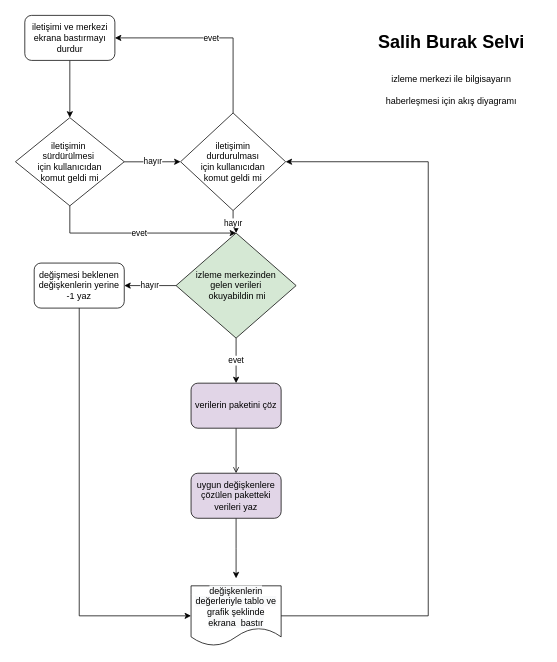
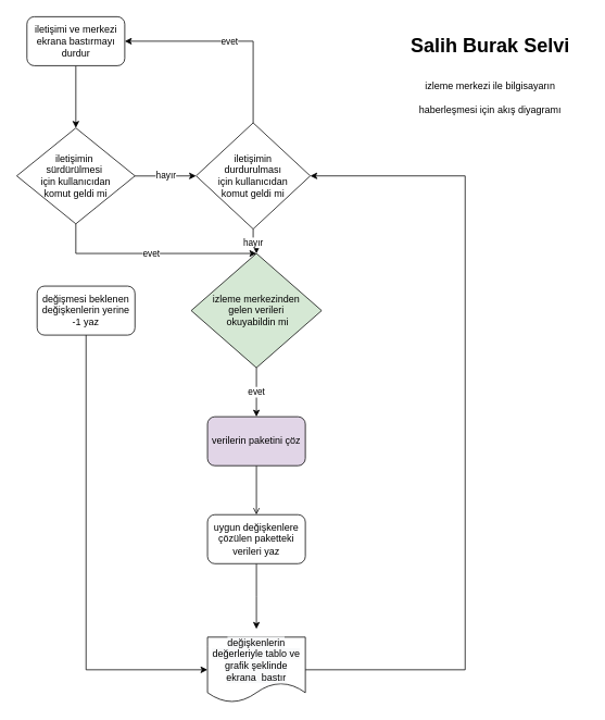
  <mxCell id="0" />
  <mxCell id="1" parent="0" />
  <mxCell id="2" value="evet" style="edgeStyle=orthogonalEdgeStyle;rounded=0;orthogonalLoop=1;jettySize=auto;html=1;" edge="1" parent="1" source="4" target="8"><mxGeometry relative="1" as="geometry" /></mxCell>
- <mxCell id="3" value="hayır" style="edgeStyle=orthogonalEdgeStyle;rounded=0;orthogonalLoop=1;jettySize=auto;html=1;" edge="1" parent="1" source="4" target="6"><mxGeometry relative="1" as="geometry" /></mxCell>
  <mxCell id="4" value="izleme merkezinden &lt;br&gt;gelen verileri&lt;br&gt;&amp;nbsp;okuyabildin mi" style="rhombus;whiteSpace=wrap;html=1;fillColor=#d5e8d4;" vertex="1" parent="1"><mxGeometry x="234" y="310" width="160" height="140" as="geometry" /></mxCell>
  <mxCell id="5" value="" style="edgeStyle=orthogonalEdgeStyle;rounded=0;orthogonalLoop=1;jettySize=auto;html=1;entryX=0;entryY=0.5;entryDx=0;entryDy=0;" edge="1" parent="1" source="6" target="12"><mxGeometry relative="1" as="geometry"><mxPoint x="500" y="830" as="targetPoint" /><Array as="points"><mxPoint x="105" y="820" /></Array></mxGeometry></mxCell>
  <mxCell id="6" value="değişmesi beklenen değişkenlerin yerine -1 yaz" style="rounded=1;whiteSpace=wrap;html=1;" vertex="1" parent="1"><mxGeometry x="45" y="350" width="120" height="60" as="geometry" /></mxCell>
  <mxCell id="7" value="" style="edgeStyle=orthogonalEdgeStyle;rounded=0;orthogonalLoop=1;jettySize=auto;html=1;endArrow=open;" edge="1" parent="1" source="8" target="10"><mxGeometry relative="1" as="geometry" /></mxCell>
  <mxCell id="8" value="verilerin paketini çöz" style="rounded=1;whiteSpace=wrap;html=1;fillColor=#e1d5e7;" vertex="1" parent="1"><mxGeometry x="254" y="510" width="120" height="60" as="geometry" /></mxCell>
  <mxCell id="9" value="" style="edgeStyle=orthogonalEdgeStyle;rounded=0;orthogonalLoop=1;jettySize=auto;html=1;" edge="1" parent="1" source="10"><mxGeometry relative="1" as="geometry"><mxPoint x="314" y="770" as="targetPoint" /></mxGeometry></mxCell>
- <mxCell id="10" value="uygun değişkenlere&lt;br&gt;çözülen paketteki verileri yaz" style="rounded=1;whiteSpace=wrap;html=1;fillColor=#e1d5e7;" vertex="1" parent="1"><mxGeometry x="254" y="630" width="120" height="60" as="geometry" /></mxCell>
+ <mxCell id="10" value="uygun değişkenlere&lt;br&gt;çözülen paketteki verileri yaz" style="rounded=1;whiteSpace=wrap;html=1;" vertex="1" parent="1"><mxGeometry x="254" y="630" width="120" height="60" as="geometry" /></mxCell>
  <mxCell id="11" value="" style="edgeStyle=orthogonalEdgeStyle;rounded=0;orthogonalLoop=1;jettySize=auto;html=1;entryX=1;entryY=0.5;entryDx=0;entryDy=0;" edge="1" parent="1" source="12" target="17"><mxGeometry relative="1" as="geometry"><mxPoint x="480" y="370" as="targetPoint" /><Array as="points"><mxPoint x="570" y="820" /><mxPoint x="570" y="215" /></Array></mxGeometry></mxCell>
  <mxCell id="12" value="&#10;&#10;&lt;span style=&quot;color: rgb(0, 0, 0); font-family: helvetica; font-size: 12px; font-style: normal; font-weight: 400; letter-spacing: normal; text-align: center; text-indent: 0px; text-transform: none; word-spacing: 0px; background-color: rgb(248, 249, 250); display: inline; float: none;&quot;&gt;değişkenlerin değerleriyle tablo ve grafik şeklinde ekrana&amp;nbsp; bastır&lt;/span&gt;&#10;&#10;" style="shape=document;whiteSpace=wrap;html=1;boundedLbl=1;" vertex="1" parent="1"><mxGeometry x="254" y="780" width="120" height="80" as="geometry" /></mxCell>
  <mxCell id="13" value="&lt;h1 style=&quot;text-align: center&quot;&gt;&lt;span&gt;Salih Burak Selvi&lt;/span&gt;&lt;/h1&gt;&lt;h1 style=&quot;text-align: center&quot;&gt;&lt;span style=&quot;font-size: 12px ; font-weight: 400&quot;&gt;izleme merkezi ile bilgisayarın haberleşmesi için akış diyagramı&lt;/span&gt;&lt;/h1&gt;" style="text;html=1;strokeColor=none;fillColor=none;spacing=5;spacingTop=-20;whiteSpace=wrap;overflow=hidden;rounded=0;" vertex="1" parent="1"><mxGeometry x="480" y="36.25" width="240" height="120" as="geometry" /></mxCell>
  <mxCell id="14" style="edgeStyle=orthogonalEdgeStyle;rounded=0;orthogonalLoop=1;jettySize=auto;html=1;exitX=0.5;exitY=1;exitDx=0;exitDy=0;" edge="1" parent="1" source="13" target="13"><mxGeometry relative="1" as="geometry" /></mxCell>
  <mxCell id="15" value="hayır" style="edgeStyle=orthogonalEdgeStyle;rounded=0;orthogonalLoop=1;jettySize=auto;html=1;" edge="1" parent="1" source="17" target="4"><mxGeometry relative="1" as="geometry" /></mxCell>
  <mxCell id="16" value="evet" style="edgeStyle=orthogonalEdgeStyle;rounded=0;orthogonalLoop=1;jettySize=auto;html=1;entryX=1;entryY=0.5;entryDx=0;entryDy=0;exitX=0.5;exitY=0;exitDx=0;exitDy=0;" edge="1" parent="1" source="17" target="19"><mxGeometry relative="1" as="geometry"><mxPoint x="314" y="140" as="targetPoint" /></mxGeometry></mxCell>
  <mxCell id="17" value="iletişimin &lt;br&gt;durdurulması &lt;br&gt;için&amp;nbsp;kullanıcıdan&lt;br&gt;komut geldi mi" style="rhombus;whiteSpace=wrap;html=1;" vertex="1" parent="1"><mxGeometry x="240" y="150" width="140" height="130" as="geometry" /></mxCell>
  <mxCell id="18" value="" style="edgeStyle=orthogonalEdgeStyle;rounded=0;orthogonalLoop=1;jettySize=auto;html=1;" edge="1" parent="1" source="19" target="22"><mxGeometry relative="1" as="geometry" /></mxCell>
  <mxCell id="19" value="iletişimi ve merkezi ekrana bastırmayı durdur" style="rounded=1;whiteSpace=wrap;html=1;" vertex="1" parent="1"><mxGeometry x="32.5" y="20" width="120" height="60" as="geometry" /></mxCell>
  <mxCell id="20" value="hayır" style="edgeStyle=orthogonalEdgeStyle;rounded=0;orthogonalLoop=1;jettySize=auto;html=1;entryX=0;entryY=0.5;entryDx=0;entryDy=0;" edge="1" parent="1" source="22" target="17"><mxGeometry relative="1" as="geometry"><mxPoint x="120" y="390" as="targetPoint" /></mxGeometry></mxCell>
  <mxCell id="21" value="evet" style="edgeStyle=orthogonalEdgeStyle;rounded=0;orthogonalLoop=1;jettySize=auto;html=1;entryX=0.5;entryY=0;entryDx=0;entryDy=0;" edge="1" parent="1" source="22" target="4"><mxGeometry relative="1" as="geometry"><mxPoint x="92.5" y="353.75" as="targetPoint" /><Array as="points"><mxPoint x="93" y="310" /></Array></mxGeometry></mxCell>
  <mxCell id="22" value="iletişimin&amp;nbsp;&lt;br&gt;sürdürülmesi&amp;nbsp;&lt;br&gt;için&amp;nbsp;kullanıcıdan&lt;br&gt;komut geldi mi" style="rhombus;whiteSpace=wrap;html=1;" vertex="1" parent="1"><mxGeometry x="20" y="156.25" width="145" height="117.5" as="geometry" /></mxCell>
